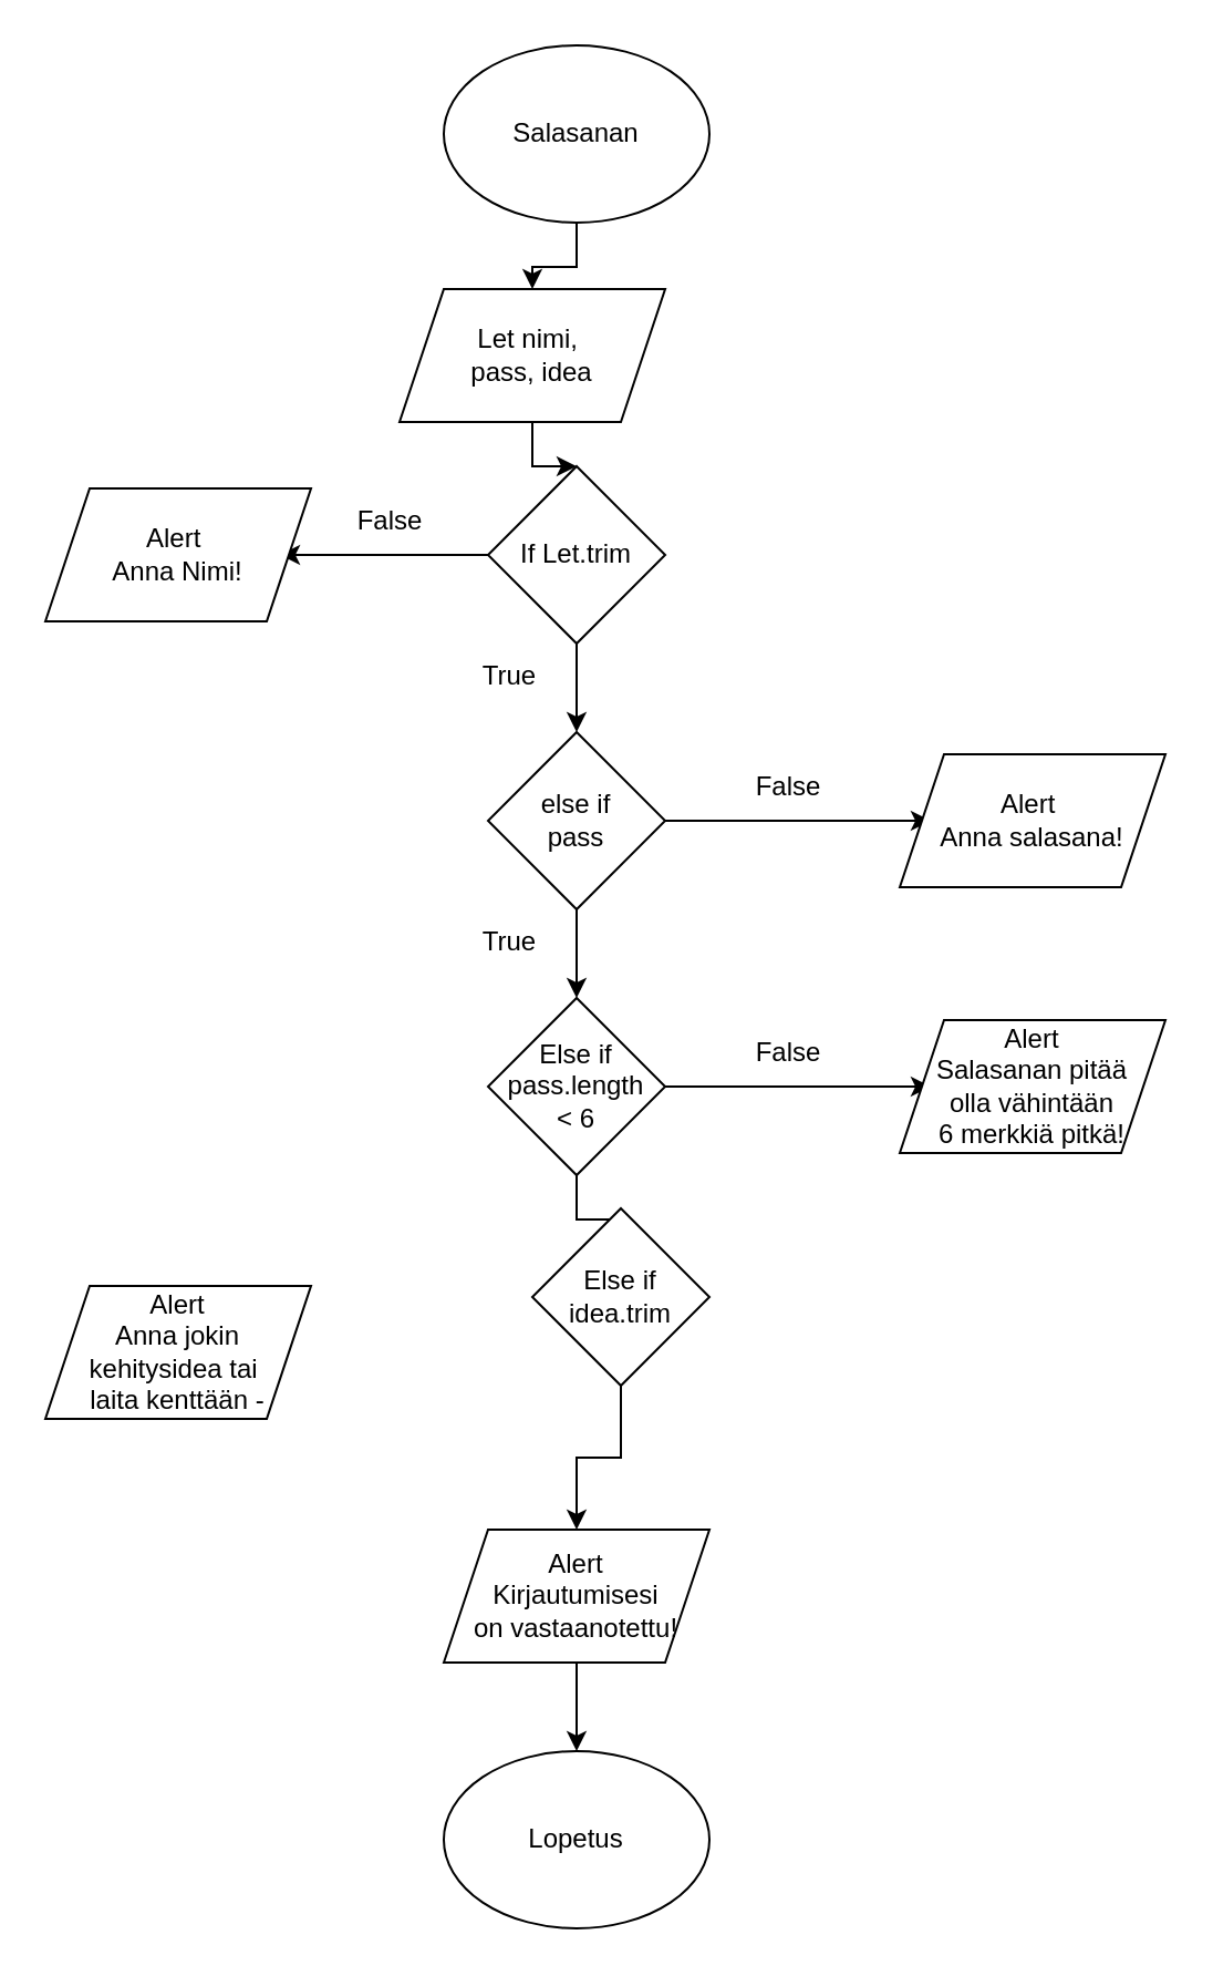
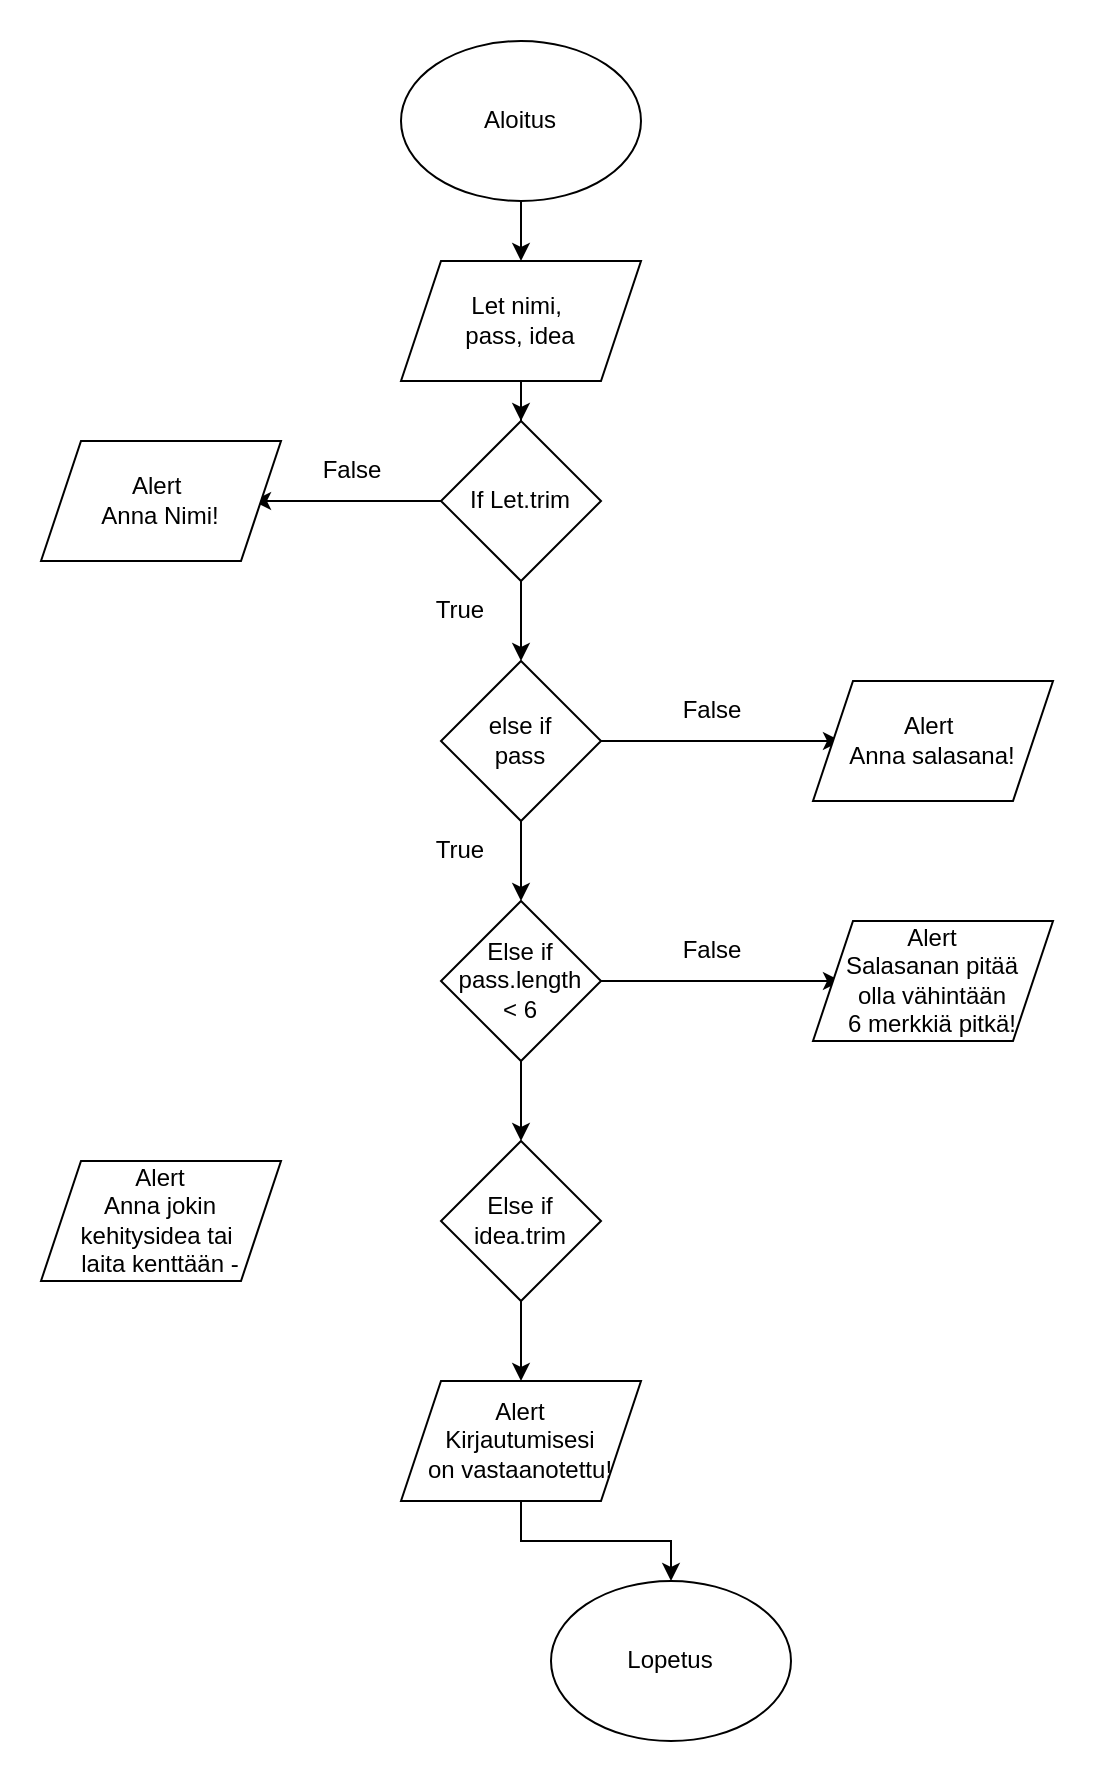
  <mxCell id="0" />
  <mxCell id="1" parent="0" />
  <mxCell id="2" value="" style="edgeStyle=orthogonalEdgeStyle;rounded=0;orthogonalLoop=1;jettySize=auto;html=1;" edge="1" parent="1" source="3" target="6"><mxGeometry relative="1" as="geometry" /></mxCell>
- <mxCell id="3" value="Salasanan" style="ellipse;whiteSpace=wrap;html=1;" vertex="1" parent="1"><mxGeometry x="200" y="20" width="120" height="80" as="geometry" /></mxCell>
- <mxCell id="4" value="Lopetus" style="ellipse;whiteSpace=wrap;html=1;" vertex="1" parent="1"><mxGeometry x="200" y="790" width="120" height="80" as="geometry" /></mxCell>
+ <mxCell id="3" value="Aloitus" style="ellipse;whiteSpace=wrap;html=1;" vertex="1" parent="1"><mxGeometry x="200" y="20" width="120" height="80" as="geometry" /></mxCell>
+ <mxCell id="4" value="Lopetus" style="ellipse;whiteSpace=wrap;html=1;" vertex="1" parent="1"><mxGeometry x="275" y="790" width="120" height="80" as="geometry" /></mxCell>
  <mxCell id="5" value="" style="edgeStyle=orthogonalEdgeStyle;rounded=0;orthogonalLoop=1;jettySize=auto;html=1;" edge="1" parent="1" source="6" target="9"><mxGeometry relative="1" as="geometry" /></mxCell>
- <mxCell id="6" value="Let nimi,&amp;nbsp;&lt;div&gt;pass, idea&lt;/div&gt;" style="shape=parallelogram;perimeter=parallelogramPerimeter;whiteSpace=wrap;html=1;fixedSize=1;" vertex="1" parent="1"><mxGeometry x="180" y="130" width="120" height="60" as="geometry" /></mxCell>
+ <mxCell id="6" value="Let nimi,&amp;nbsp;&lt;div&gt;pass, idea&lt;/div&gt;" style="shape=parallelogram;perimeter=parallelogramPerimeter;whiteSpace=wrap;html=1;fixedSize=1;" vertex="1" parent="1"><mxGeometry x="200" y="130" width="120" height="60" as="geometry" /></mxCell>
  <mxCell id="7" value="" style="edgeStyle=orthogonalEdgeStyle;rounded=0;orthogonalLoop=1;jettySize=auto;html=1;" edge="1" parent="1" source="9" target="12"><mxGeometry relative="1" as="geometry" /></mxCell>
  <mxCell id="8" value="" style="edgeStyle=orthogonalEdgeStyle;rounded=0;orthogonalLoop=1;jettySize=auto;html=1;" edge="1" parent="1" source="9"><mxGeometry relative="1" as="geometry"><mxPoint x="126" y="250" as="targetPoint" /></mxGeometry></mxCell>
  <mxCell id="9" value="If Let.trim" style="rhombus;whiteSpace=wrap;html=1;" vertex="1" parent="1"><mxGeometry x="220" y="210" width="80" height="80" as="geometry" /></mxCell>
  <mxCell id="10" value="" style="edgeStyle=orthogonalEdgeStyle;rounded=0;orthogonalLoop=1;jettySize=auto;html=1;" edge="1" parent="1" source="12"><mxGeometry relative="1" as="geometry"><mxPoint x="420" y="370" as="targetPoint" /></mxGeometry></mxCell>
  <mxCell id="11" value="" style="edgeStyle=orthogonalEdgeStyle;rounded=0;orthogonalLoop=1;jettySize=auto;html=1;" edge="1" parent="1" source="12" target="19"><mxGeometry relative="1" as="geometry" /></mxCell>
  <mxCell id="12" value="else if&lt;div&gt;pass&lt;/div&gt;" style="rhombus;whiteSpace=wrap;html=1;" vertex="1" parent="1"><mxGeometry x="220" y="330" width="80" height="80" as="geometry" /></mxCell>
  <mxCell id="13" value="False" style="text;html=1;align=center;verticalAlign=middle;whiteSpace=wrap;rounded=0;" vertex="1" parent="1"><mxGeometry x="146" y="220" width="60" height="30" as="geometry" /></mxCell>
  <mxCell id="14" value="False" style="text;html=1;align=center;verticalAlign=middle;whiteSpace=wrap;rounded=0;" vertex="1" parent="1"><mxGeometry x="326" y="340" width="60" height="30" as="geometry" /></mxCell>
  <mxCell id="15" value="True" style="text;html=1;align=center;verticalAlign=middle;whiteSpace=wrap;rounded=0;" vertex="1" parent="1"><mxGeometry x="200" y="290" width="60" height="30" as="geometry" /></mxCell>
  <mxCell id="16" value="True" style="text;html=1;align=center;verticalAlign=middle;whiteSpace=wrap;rounded=0;" vertex="1" parent="1"><mxGeometry x="200" y="410" width="60" height="30" as="geometry" /></mxCell>
  <mxCell id="17" value="" style="edgeStyle=orthogonalEdgeStyle;rounded=0;orthogonalLoop=1;jettySize=auto;html=1;" edge="1" parent="1" source="19"><mxGeometry relative="1" as="geometry"><mxPoint x="420" y="490" as="targetPoint" /></mxGeometry></mxCell>
  <mxCell id="18" value="" style="edgeStyle=orthogonalEdgeStyle;rounded=0;orthogonalLoop=1;jettySize=auto;html=1;" edge="1" parent="1" source="19" target="25"><mxGeometry relative="1" as="geometry" /></mxCell>
  <mxCell id="19" value="Else if&lt;div&gt;pass.length&lt;/div&gt;&lt;div&gt;&amp;lt; 6&lt;/div&gt;" style="rhombus;whiteSpace=wrap;html=1;" vertex="1" parent="1"><mxGeometry x="220" y="450" width="80" height="80" as="geometry" /></mxCell>
  <mxCell id="20" value="False" style="text;html=1;align=center;verticalAlign=middle;whiteSpace=wrap;rounded=0;" vertex="1" parent="1"><mxGeometry x="326" y="460" width="60" height="30" as="geometry" /></mxCell>
  <mxCell id="21" value="Alert&amp;nbsp;&lt;div&gt;Anna Nimi!&lt;/div&gt;" style="shape=parallelogram;perimeter=parallelogramPerimeter;whiteSpace=wrap;html=1;fixedSize=1;" vertex="1" parent="1"><mxGeometry x="20" y="220" width="120" height="60" as="geometry" /></mxCell>
  <mxCell id="22" value="Alert&amp;nbsp;&lt;div&gt;Anna salasana!&lt;/div&gt;" style="shape=parallelogram;perimeter=parallelogramPerimeter;whiteSpace=wrap;html=1;fixedSize=1;" vertex="1" parent="1"><mxGeometry x="406" y="340" width="120" height="60" as="geometry" /></mxCell>
  <mxCell id="23" value="Alert&lt;div&gt;Salasanan pitää&lt;/div&gt;&lt;div&gt;olla vähintään&lt;/div&gt;&lt;div&gt;6 merkkiä pitkä!&lt;/div&gt;" style="shape=parallelogram;perimeter=parallelogramPerimeter;whiteSpace=wrap;html=1;fixedSize=1;" vertex="1" parent="1"><mxGeometry x="406" y="460" width="120" height="60" as="geometry" /></mxCell>
  <mxCell id="24" value="" style="edgeStyle=orthogonalEdgeStyle;rounded=0;orthogonalLoop=1;jettySize=auto;html=1;" edge="1" parent="1" source="25" target="28"><mxGeometry relative="1" as="geometry" /></mxCell>
- <mxCell id="25" value="Else if&lt;div&gt;idea.trim&lt;/div&gt;" style="rhombus;whiteSpace=wrap;html=1;" vertex="1" parent="1"><mxGeometry x="240" y="545" width="80" height="80" as="geometry" /></mxCell>
+ <mxCell id="25" value="Else if&lt;div&gt;idea.trim&lt;/div&gt;" style="rhombus;whiteSpace=wrap;html=1;" vertex="1" parent="1"><mxGeometry x="220" y="570" width="80" height="80" as="geometry" /></mxCell>
  <mxCell id="26" value="Alert&lt;div&gt;Anna jokin kehitysidea tai&amp;nbsp;&lt;/div&gt;&lt;div&gt;laita kenttään -&lt;/div&gt;" style="shape=parallelogram;perimeter=parallelogramPerimeter;whiteSpace=wrap;html=1;fixedSize=1;" vertex="1" parent="1"><mxGeometry x="20" y="580" width="120" height="60" as="geometry" /></mxCell>
  <mxCell id="27" value="" style="edgeStyle=orthogonalEdgeStyle;rounded=0;orthogonalLoop=1;jettySize=auto;html=1;" edge="1" parent="1" source="28" target="4"><mxGeometry relative="1" as="geometry" /></mxCell>
  <mxCell id="28" value="Alert&lt;div&gt;Kirjautumisesi&lt;/div&gt;&lt;div&gt;on vastaanotettu!&lt;/div&gt;" style="shape=parallelogram;perimeter=parallelogramPerimeter;whiteSpace=wrap;html=1;fixedSize=1;" vertex="1" parent="1"><mxGeometry x="200" y="690" width="120" height="60" as="geometry" /></mxCell>
